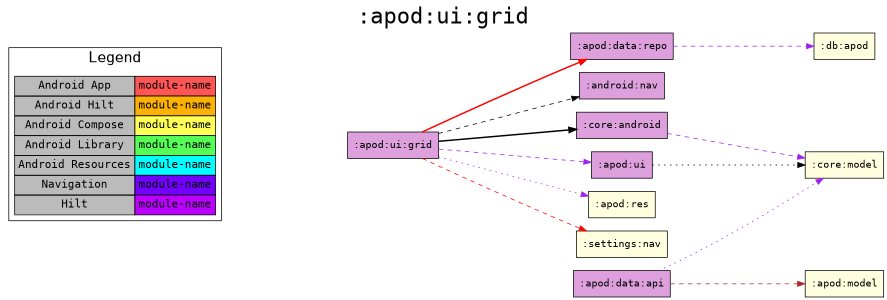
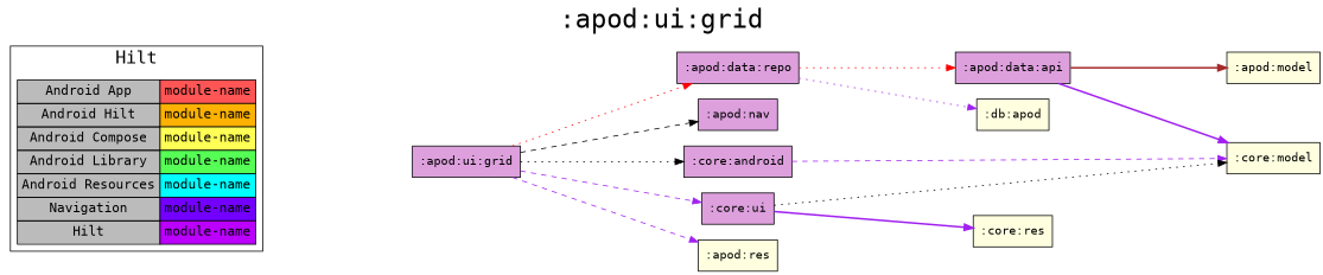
  digraph {
    fontname="DejaVu Sans Mono"
    fontsize=30
    label=":apod:ui:grid"
    labelloc=t
    rankdir=LR
    ranksep=2.5
    node [fillcolor=plum fontname="DejaVu Sans Mono" shape=box style=filled]
    edge [dir=forward fontname="DejaVu Sans Mono" style=dotted color=purple]
    n1 [fillcolor="#bbbbbb" fontsize=15 label=< <TABLE BORDER="0" CELLBORDER="1" CELLSPACING="0" CELLPADDING="4"> <TR><TD>Android App</TD><TD BGCOLOR="#FF5555">module-name</TD></TR> <TR><TD>Android Hilt</TD><TD BGCOLOR="#FCB103">module-name</TD></TR> <TR><TD>Android Compose</TD><TD BGCOLOR="#FFFF55">module-name</TD></TR> <TR><TD>Android Library</TD><TD BGCOLOR="#55FF55">module-name</TD></TR> <TR><TD>Android Resources</TD><TD BGCOLOR="#00FFFF">module-name</TD></TR> <TR><TD>Navigation</TD><TD BGCOLOR="#7300FF">module-name</TD></TR> <TR><TD>Hilt</TD><TD BGCOLOR="#BB00FF">module-name</TD></TR> </TABLE> > margin=0 shape=none]
    ":apod:ui:grid"
    ":apod:data:repo"
-   ":apod:nav" [label=":android:nav"]
+   ":apod:nav"
    ":core:android"
-   ":core:ui" [label=":apod:ui"]
+   ":core:ui"
    ":apod:res" [fillcolor=lightyellow]
-   ":settings:nav" [fillcolor=lightyellow]
    ":apod:data:api"
    ":db:apod" [fillcolor=lightyellow]
    ":core:model" [fillcolor=lightyellow]
+   ":core:res" [fillcolor=lightyellow]
    ":apod:model" [fillcolor=lightyellow]
    subgraph sub_1 {
      rank=same
    }
    subgraph cluster_2 {
      fontsize=20
-     label=Legend
+     label=Hilt
      n1
    }
    n1 -> ":apod:ui:grid" [style=invis color=""]
-   ":apod:ui:grid" -> ":apod:data:repo" [color=red style=bold]
+   ":apod:ui:grid" -> ":apod:data:repo" [color=red]
    ":apod:ui:grid" -> ":apod:nav" [color=black style=dashed]
-   ":apod:ui:grid" -> ":core:android" [color=black style=bold]
+   ":apod:ui:grid" -> ":core:android" [color=black]
    ":apod:ui:grid" -> ":core:ui" [style=dashed]
-   ":apod:ui:grid" -> ":apod:res"
-   ":apod:ui:grid" -> ":settings:nav" [color=red style=dashed]
-   ":apod:data:repo" -> ":db:apod" [style=dashed]
+   ":apod:ui:grid" -> ":apod:res" [style=dashed]
+   ":apod:data:repo" -> ":apod:data:api" [color=red]
+   ":apod:data:repo" -> ":db:apod"
    ":core:android" -> ":core:model" [style=dashed]
    ":core:ui" -> ":core:model" [color=black]
-   ":apod:data:api" -> ":core:model"
-   ":apod:data:api" -> ":apod:model" [color=brown style=dashed]
+   ":core:ui" -> ":core:res" [style=bold]
+   ":apod:data:api" -> ":core:model" [style=bold]
+   ":apod:data:api" -> ":apod:model" [color=brown style=bold]
  }
